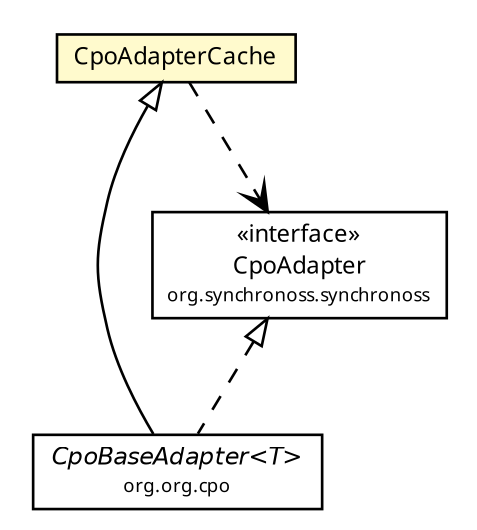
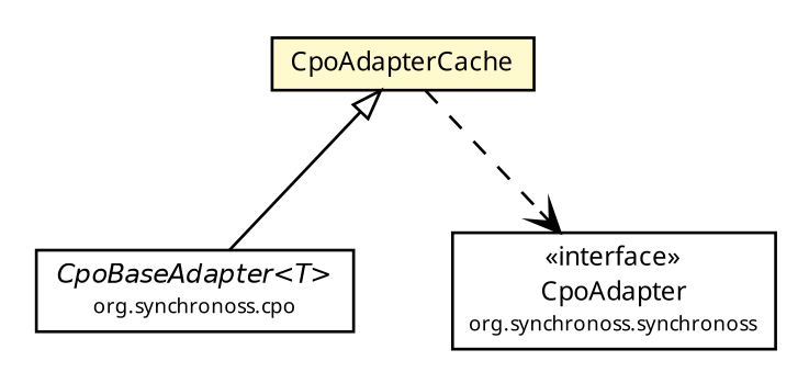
  digraph {
    fontname="Noto Sans"
    node [fontcolor=black fontname="Noto Sans" fontsize=9.0 shape=plaintext]
    edge [arrowtail=empty dir=back fontname="Noto Sans" fontsize=10 headport=p labelfontname=Helvetica labelfontsize=10 style=dashed tailport=p]
-   n1 [label=<<table border="0" cellborder="1" cellspacing="0" cellpadding="2" port="p" href="../CpoBaseAdapter.html"> 		<tr><td><table border="0" cellspacing="0" cellpadding="1"> 			<tr><td><font face="Helvetica-Oblique"> CpoBaseAdapter&lt;T&gt; </font></td></tr> 			<tr><td><font point-size="7.0"> org.org.cpo </font></td></tr> 		</table></td></tr> 		</table>>]
+   n1 [label=<<table border="0" cellborder="1" cellspacing="0" cellpadding="2" port="p" href="../CpoBaseAdapter.html"> 		<tr><td><table border="0" cellspacing="0" cellpadding="1"> 			<tr><td><font face="Helvetica-Oblique"> CpoBaseAdapter&lt;T&gt; </font></td></tr> 			<tr><td><font point-size="7.0"> org.synchronoss.cpo </font></td></tr> 		</table></td></tr> 		</table>>]
    n2 [label=<<table border="0" cellborder="1" cellspacing="0" cellpadding="2" port="p" href="../CpoAdapter.html"> 		<tr><td><table border="0" cellspacing="0" cellpadding="1"> 			<tr><td> &laquo;interface&raquo; </td></tr> 			<tr><td> CpoAdapter </td></tr> 			<tr><td><font point-size="7.0"> org.synchronoss.synchronoss </font></td></tr> 		</table></td></tr> 		</table>>]
    n3 [label=<<table border="0" cellborder="1" cellspacing="0" cellpadding="2" port="p" bgcolor="lemonChiffon" href="./CpoAdapterCache.html"> 		<tr><td><table border="0" cellspacing="0" cellpadding="1"> 			<tr><td> CpoAdapterCache </td></tr> 		</table></td></tr> 		</table>>]
-   n2 -> n1
    n3 -> n1 [style=""]
    n3 -> n2 [arrowhead=open color=black fontcolor=black fontsize=10.0 arrowtail="" dir=""]
  }
